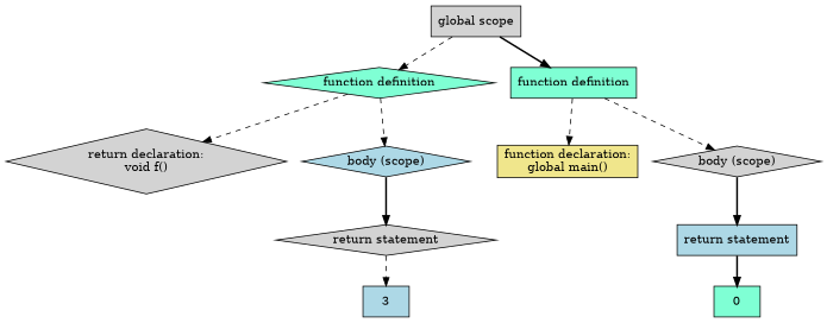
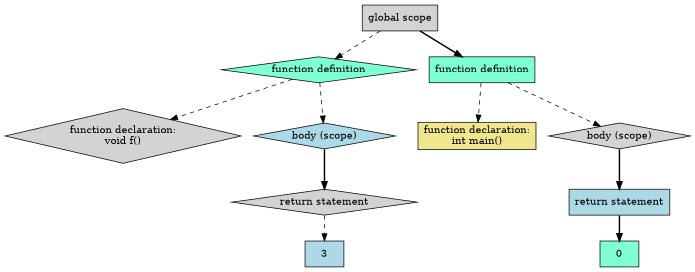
  digraph {
    node [fillcolor=lightgrey shape=box style=filled]
    edge [style=dashed]
-   n1 [label="return declaration:\nvoid f()" shape=diamond]
+   n1 [label="function declaration:\nvoid f()" shape=diamond]
    n2 [fillcolor=aquamarine label="function definition" shape=diamond]
    n3 [fillcolor=lightblue label="body (scope)" shape=diamond]
    n4 [label="return statement" shape=diamond]
    n5 [fillcolor=lightblue label=3]
    n6 [label="global scope"]
    n7 [fillcolor=aquamarine label="function definition"]
-   n8 [fillcolor=khaki label="function declaration:\nglobal main()"]
+   n8 [fillcolor=khaki label="function declaration:\nint main()"]
    n9 [label="body (scope)" shape=diamond]
    n10 [fillcolor=lightblue label="return statement"]
    n11 [fillcolor=aquamarine label=0]
    n2 -> n1
    n2 -> n3
    n3 -> n4 [style=bold]
    n4 -> n5
    n6 -> n2
    n6 -> n7 [style=bold]
    n7 -> n8
    n7 -> n9
    n9 -> n10 [style=bold]
    n10 -> n11 [style=bold]
  }
